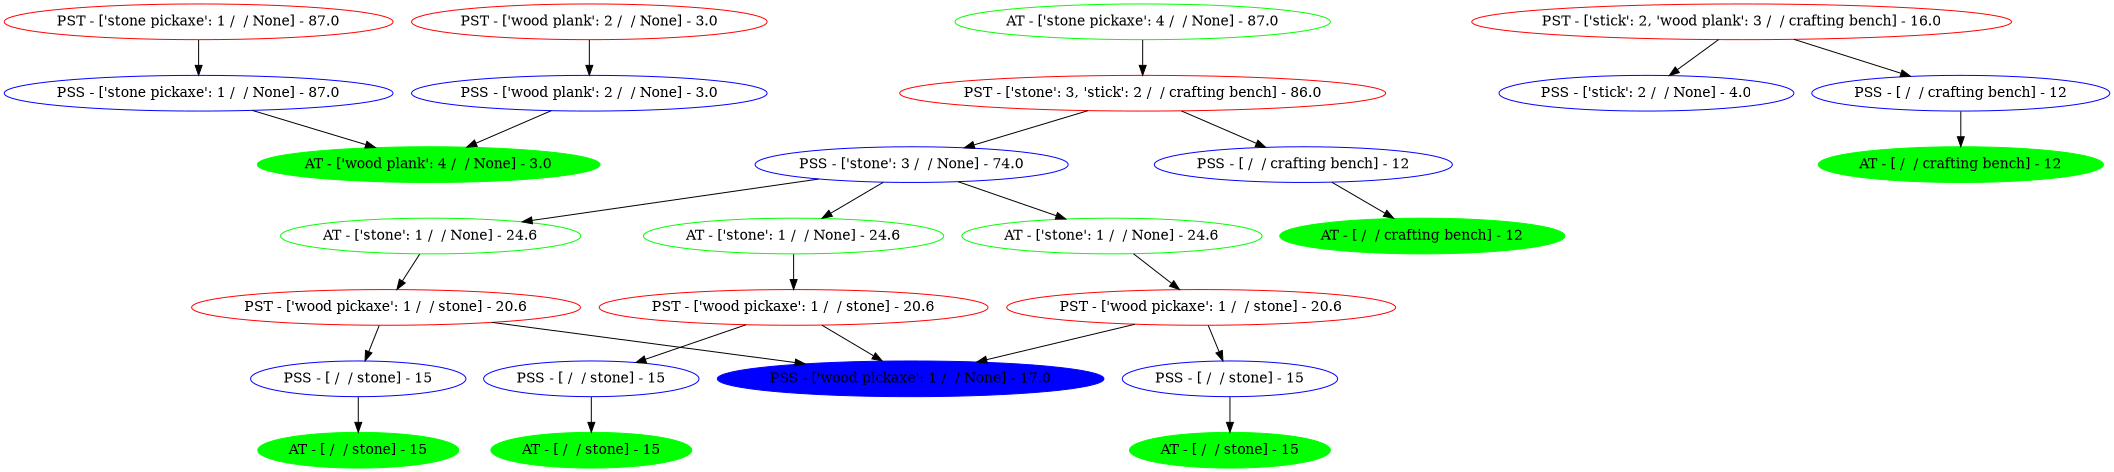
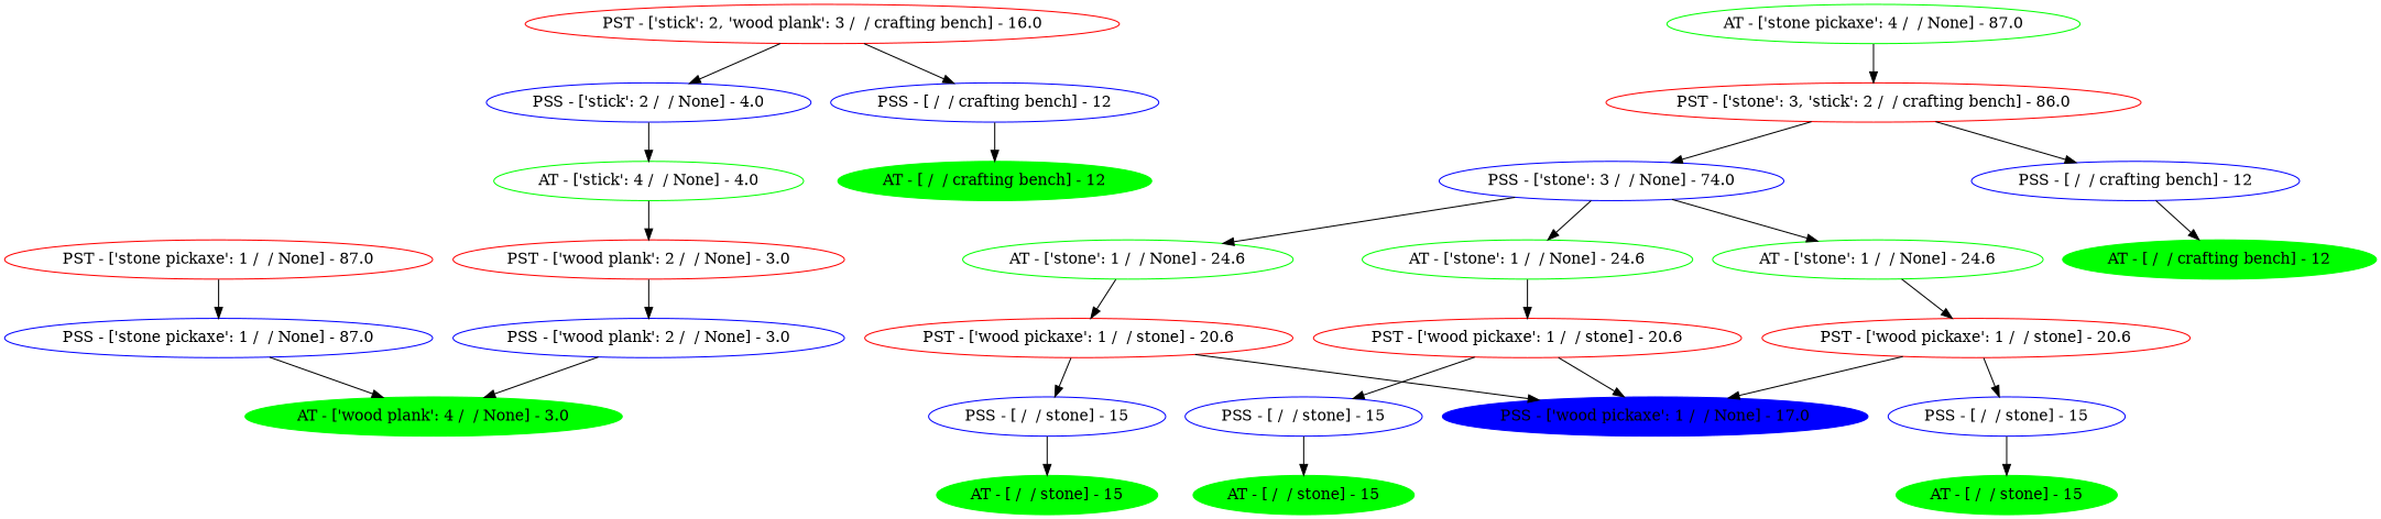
  digraph {
    node [color=green style=unfilled]
    n1 [color=red label="PST - ['stone pickaxe': 1 /  / None] - 87.0" style=""]
    n2 [color=blue label="PSS - ['stone pickaxe': 1 /  / None] - 87.0" style=""]
    n3 [label="AT - ['wood plank': 4 /  / None] - 3.0" style=filled]
    n4 [label="AT - ['stone pickaxe': 4 /  / None] - 87.0"]
    n5 [color=red label="PST - ['stone': 3, 'stick': 2 /  / crafting bench] - 86.0"]
    n6 [color=blue label="PSS - ['stone': 3 /  / None] - 74.0"]
    n7 [color=blue label="PSS - [ /  / crafting bench] - 12"]
    n8 [label="AT - ['stone': 1 /  / None] - 24.6"]
    n9 [label="AT - ['stone': 1 /  / None] - 24.6"]
    n10 [label="AT - ['stone': 1 /  / None] - 24.6"]
    n11 [label="AT - [ /  / crafting bench] - 12" style=filled]
    n12 [color=red label="PST - ['wood pickaxe': 1 /  / stone] - 20.6"]
    n13 [color=red label="PST - ['wood pickaxe': 1 /  / stone] - 20.6"]
    n14 [color=red label="PST - ['wood pickaxe': 1 /  / stone] - 20.6"]
    n15 [color=blue label="PSS - ['wood pickaxe': 1 /  / None] - 17.0" style=filled]
    n16 [color=blue label="PSS - [ /  / stone] - 15"]
    n17 [color=blue label="PSS - [ /  / stone] - 15"]
    n18 [color=blue label="PSS - [ /  / stone] - 15"]
    n19 [label="AT - [ /  / stone] - 15" style=filled]
    n20 [label="AT - [ /  / stone] - 15" style=filled]
    n21 [label="AT - [ /  / stone] - 15" style=filled]
    n22 [color=red label="PST - ['stick': 2, 'wood plank': 3 /  / crafting bench] - 16.0"]
    n23 [color=blue label="PSS - ['stick': 2 /  / None] - 4.0"]
    n24 [color=blue label="PSS - [ /  / crafting bench] - 12"]
+   n25 [label="AT - ['stick': 4 /  / None] - 4.0"]
    n26 [label="AT - [ /  / crafting bench] - 12" style=filled]
    n27 [color=red label="PST - ['wood plank': 2 /  / None] - 3.0"]
    n28 [color=blue label="PSS - ['wood plank': 2 /  / None] - 3.0"]
    n1 -> n2
    n2 -> n3
    n4 -> n5
    n5 -> n6
    n5 -> n7
    n6 -> n8
    n6 -> n9
    n6 -> n10
    n7 -> n11
    n8 -> n12
    n9 -> n13
    n10 -> n14
    n12 -> n15
    n12 -> n16
    n13 -> n15
    n13 -> n17
    n14 -> n15
    n14 -> n18
    n16 -> n19
    n17 -> n20
    n18 -> n21
    n22 -> n23
    n22 -> n24
+   n23 -> n25
    n24 -> n26
+   n25 -> n27
    n27 -> n28
    n28 -> n3
  }
